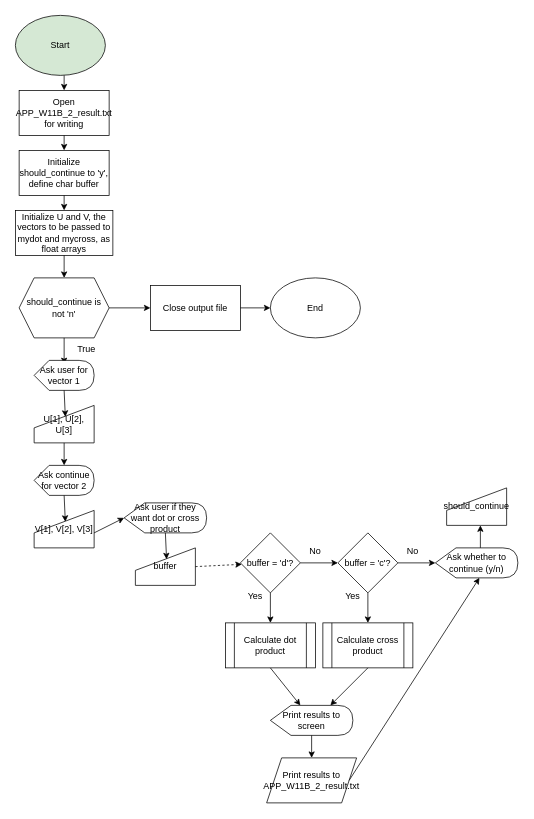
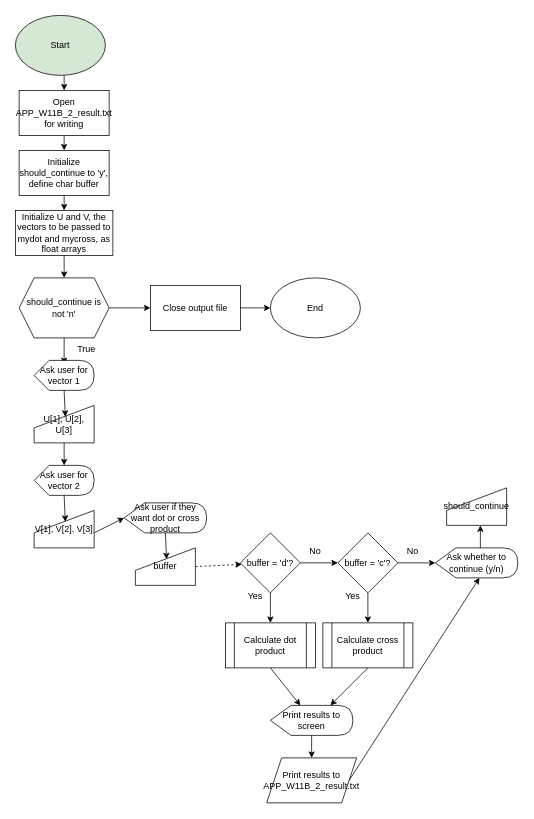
  <mxCell id="0" />
  <mxCell id="1" parent="0" />
  <mxCell id="2" value="Initialize should_continue to 'y', define char buffer" style="rounded=0;whiteSpace=wrap;html=1;" vertex="1" parent="1"><mxGeometry x="25" y="200" width="120" height="60" as="geometry" /></mxCell>
  <mxCell id="3" value="Start" style="ellipse;whiteSpace=wrap;html=1;fillColor=#d5e8d4;" vertex="1" parent="1"><mxGeometry x="20" width="120" height="80" as="geometry" y="20" /></mxCell>
  <mxCell id="4" value="should_continue is not 'n'" style="shape=hexagon;perimeter=hexagonPerimeter2;whiteSpace=wrap;html=1;fixedSize=1;" vertex="1" parent="1"><mxGeometry x="25" y="370" width="120" height="80" as="geometry" /></mxCell>
  <mxCell id="5" value="" style="endArrow=classic;html=1;rounded=0;" edge="1" parent="1"><mxGeometry width="50" height="50" relative="1" as="geometry"><mxPoint x="85" y="450" as="sourcePoint" /><mxPoint x="85" y="485" as="targetPoint" /></mxGeometry></mxCell>
  <mxCell id="6" value="True" style="text;html=1;align=center;verticalAlign=middle;whiteSpace=wrap;rounded=0;" vertex="1" parent="1"><mxGeometry x="85" y="450" width="60" height="30" as="geometry" /></mxCell>
  <mxCell id="7" value="Ask user for vector 1" style="shape=display;whiteSpace=wrap;html=1;" vertex="1" parent="1"><mxGeometry x="45" y="480" width="80" height="40" as="geometry" /></mxCell>
  <mxCell id="8" value="Initialize U and V, the vectors to be passed to mydot and mycross, as float arrays" style="rounded=0;whiteSpace=wrap;html=1;" vertex="1" parent="1"><mxGeometry x="20" y="280" width="130" height="60" as="geometry" /></mxCell>
  <mxCell id="9" value="U[1], U[2], U[3]" style="shape=manualInput;whiteSpace=wrap;html=1;" vertex="1" parent="1"><mxGeometry x="45" y="540" width="80" height="50" as="geometry" /></mxCell>
  <mxCell id="10" value="" style="endArrow=classic;html=1;rounded=0;entryX=0.52;entryY=0.303;entryDx=0;entryDy=0;entryPerimeter=0;" edge="1" parent="1" target="9"><mxGeometry width="50" height="50" relative="1" as="geometry"><mxPoint x="85" y="520" as="sourcePoint" /><mxPoint x="135" y="470" as="targetPoint" /></mxGeometry></mxCell>
- <mxCell id="11" value="Ask continue for vector 2" style="shape=display;whiteSpace=wrap;html=1;" vertex="1" parent="1"><mxGeometry x="45" y="620" width="80" height="40" as="geometry" /></mxCell>
+ <mxCell id="11" value="Ask user for vector 2" style="shape=display;whiteSpace=wrap;html=1;" vertex="1" parent="1"><mxGeometry x="45" y="620" width="80" height="40" as="geometry" /></mxCell>
  <mxCell id="12" value="V[1], V[2], V[3]" style="shape=manualInput;whiteSpace=wrap;html=1;" vertex="1" parent="1"><mxGeometry x="45" y="680" width="80" height="50" as="geometry" /></mxCell>
  <mxCell id="13" value="" style="endArrow=classic;html=1;rounded=0;entryX=0.52;entryY=0.303;entryDx=0;entryDy=0;entryPerimeter=0;" edge="1" parent="1" target="12"><mxGeometry width="50" height="50" relative="1" as="geometry"><mxPoint x="85" y="660" as="sourcePoint" /><mxPoint x="135" y="610" as="targetPoint" /></mxGeometry></mxCell>
  <mxCell id="14" value="" style="endArrow=classic;html=1;rounded=0;" edge="1" parent="1" target="11"><mxGeometry width="50" height="50" relative="1" as="geometry"><mxPoint x="85" y="590" as="sourcePoint" /><mxPoint x="135" y="540" as="targetPoint" /></mxGeometry></mxCell>
  <mxCell id="15" value="Ask user if they want dot or cross product" style="shape=display;whiteSpace=wrap;html=1;" vertex="1" parent="1"><mxGeometry x="165" y="670" width="110" height="40" as="geometry" /></mxCell>
  <mxCell id="16" value="buffer" style="shape=manualInput;whiteSpace=wrap;html=1;" vertex="1" parent="1"><mxGeometry x="180" y="730" width="80" height="50" as="geometry" /></mxCell>
  <mxCell id="17" value="" style="endArrow=classic;html=1;rounded=0;entryX=0.52;entryY=0.303;entryDx=0;entryDy=0;entryPerimeter=0;" edge="1" parent="1" target="16"><mxGeometry width="50" height="50" relative="1" as="geometry"><mxPoint x="220" y="710" as="sourcePoint" /><mxPoint x="270" y="660" as="targetPoint" /></mxGeometry></mxCell>
  <mxCell id="18" value="buffer = 'd'?" style="rhombus;whiteSpace=wrap;html=1;" vertex="1" parent="1"><mxGeometry x="320" y="710" width="80" height="80" as="geometry" /></mxCell>
  <mxCell id="19" value="" style="endArrow=classic;html=1;rounded=0;exitX=1;exitY=0.5;exitDx=0;exitDy=0;dashed=1;" edge="1" parent="1" source="16" target="18"><mxGeometry width="50" height="50" relative="1" as="geometry"><mxPoint x="220" y="780" as="sourcePoint" /><mxPoint x="270" y="730" as="targetPoint" /></mxGeometry></mxCell>
  <mxCell id="20" value="" style="endArrow=classic;html=1;rounded=0;" edge="1" parent="1"><mxGeometry width="50" height="50" relative="1" as="geometry"><mxPoint x="360" y="790" as="sourcePoint" /><mxPoint x="360" y="830" as="targetPoint" /></mxGeometry></mxCell>
  <mxCell id="21" value="" style="endArrow=classic;html=1;rounded=0;" edge="1" parent="1"><mxGeometry width="50" height="50" relative="1" as="geometry"><mxPoint x="400" y="750" as="sourcePoint" /><mxPoint x="450" y="750" as="targetPoint" /></mxGeometry></mxCell>
  <mxCell id="22" value="No" style="text;html=1;align=center;verticalAlign=middle;whiteSpace=wrap;rounded=0;" vertex="1" parent="1"><mxGeometry x="390" y="720" width="60" height="30" as="geometry" /></mxCell>
  <mxCell id="23" value="Yes" style="text;html=1;align=center;verticalAlign=middle;whiteSpace=wrap;rounded=0;" vertex="1" parent="1"><mxGeometry x="310" y="780" width="60" height="30" as="geometry" /></mxCell>
  <mxCell id="24" value="buffer = 'c'?" style="rhombus;whiteSpace=wrap;html=1;" vertex="1" parent="1"><mxGeometry x="450" y="710" width="80" height="80" as="geometry" /></mxCell>
  <mxCell id="25" value="" style="endArrow=classic;html=1;rounded=0;" edge="1" parent="1"><mxGeometry width="50" height="50" relative="1" as="geometry"><mxPoint x="490" y="790" as="sourcePoint" /><mxPoint x="490" y="830" as="targetPoint" /></mxGeometry></mxCell>
  <mxCell id="26" value="" style="endArrow=classic;html=1;rounded=0;" edge="1" parent="1"><mxGeometry width="50" height="50" relative="1" as="geometry"><mxPoint x="530" y="750" as="sourcePoint" /><mxPoint x="580" y="750" as="targetPoint" /></mxGeometry></mxCell>
  <mxCell id="27" value="No" style="text;html=1;align=center;verticalAlign=middle;whiteSpace=wrap;rounded=0;" vertex="1" parent="1"><mxGeometry x="520" y="720" width="60" height="30" as="geometry" /></mxCell>
  <mxCell id="28" value="Yes" style="text;html=1;align=center;verticalAlign=middle;whiteSpace=wrap;rounded=0;" vertex="1" parent="1"><mxGeometry x="440" y="780" width="60" height="30" as="geometry" /></mxCell>
  <mxCell id="29" value="Calculate dot product" style="shape=process;whiteSpace=wrap;html=1;backgroundOutline=1;" vertex="1" parent="1"><mxGeometry x="300" y="830" width="120" height="60" as="geometry" /></mxCell>
  <mxCell id="30" value="Calculate cross product" style="shape=process;whiteSpace=wrap;html=1;backgroundOutline=1;" vertex="1" parent="1"><mxGeometry x="430" y="830" width="120" height="60" as="geometry" /></mxCell>
  <mxCell id="31" value="" style="endArrow=classic;html=1;rounded=0;" edge="1" parent="1"><mxGeometry width="50" height="50" relative="1" as="geometry"><mxPoint x="360" y="890" as="sourcePoint" /><mxPoint x="400" y="940" as="targetPoint" /></mxGeometry></mxCell>
  <mxCell id="32" value="" style="endArrow=classic;html=1;rounded=0;" edge="1" parent="1"><mxGeometry width="50" height="50" relative="1" as="geometry"><mxPoint x="490" y="890" as="sourcePoint" /><mxPoint x="440" y="940" as="targetPoint" /></mxGeometry></mxCell>
  <mxCell id="33" value="" style="endArrow=classic;html=1;rounded=0;entryX=0;entryY=0.5;entryDx=0;entryDy=0;entryPerimeter=0;" edge="1" parent="1" target="15"><mxGeometry width="50" height="50" relative="1" as="geometry"><mxPoint x="125" y="710" as="sourcePoint" /><mxPoint x="175" y="660" as="targetPoint" /></mxGeometry></mxCell>
  <mxCell id="34" value="Open APP_W11B_2_result.txt for writing" style="rounded=0;whiteSpace=wrap;html=1;" vertex="1" parent="1"><mxGeometry x="25" y="120" width="120" height="60" as="geometry" /></mxCell>
  <mxCell id="35" value="Print results to screen" style="shape=display;whiteSpace=wrap;html=1;" vertex="1" parent="1"><mxGeometry x="360" y="940" width="110" height="40" as="geometry" /></mxCell>
  <mxCell id="36" value="Print results to APP_W11B_2_result.txt" style="shape=parallelogram;perimeter=parallelogramPerimeter;whiteSpace=wrap;html=1;fixedSize=1;" vertex="1" parent="1"><mxGeometry x="355" y="1010" width="120" height="60" as="geometry" /></mxCell>
  <mxCell id="37" value="" style="endArrow=classic;html=1;rounded=0;entryX=0.5;entryY=0;entryDx=0;entryDy=0;" edge="1" parent="1" target="36"><mxGeometry width="50" height="50" relative="1" as="geometry"><mxPoint x="415" y="980" as="sourcePoint" /><mxPoint x="465" y="930" as="targetPoint" /></mxGeometry></mxCell>
  <mxCell id="38" value="Ask whether to continue (y/n)" style="shape=display;whiteSpace=wrap;html=1;" vertex="1" parent="1"><mxGeometry x="580" y="730" width="110" height="40" as="geometry" /></mxCell>
  <mxCell id="39" value="" style="endArrow=classic;html=1;rounded=0;entryX=0;entryY=0;entryDx=58.75;entryDy=40;entryPerimeter=0;" edge="1" parent="1" target="38"><mxGeometry width="50" height="50" relative="1" as="geometry"><mxPoint x="465" y="1040" as="sourcePoint" /><mxPoint x="515" y="990" as="targetPoint" /></mxGeometry></mxCell>
  <mxCell id="40" value="should_continue" style="shape=manualInput;whiteSpace=wrap;html=1;" vertex="1" parent="1"><mxGeometry x="595" y="650" width="80" height="50" as="geometry" /></mxCell>
  <mxCell id="41" value="" style="endArrow=classic;html=1;rounded=0;" edge="1" parent="1"><mxGeometry width="50" height="50" relative="1" as="geometry"><mxPoint x="640" y="730" as="sourcePoint" /><mxPoint x="640" y="700" as="targetPoint" /></mxGeometry></mxCell>
  <mxCell id="42" value="" style="endArrow=classic;html=1;rounded=0;" edge="1" parent="1" target="43"><mxGeometry width="50" height="50" relative="1" as="geometry"><mxPoint x="145" y="410" as="sourcePoint" /><mxPoint x="190" y="410" as="targetPoint" /></mxGeometry></mxCell>
  <mxCell id="43" value="Close output file" style="rounded=0;whiteSpace=wrap;html=1;" vertex="1" parent="1"><mxGeometry x="200" y="380" width="120" height="60" as="geometry" /></mxCell>
  <mxCell id="44" value="End" style="ellipse;whiteSpace=wrap;html=1;" vertex="1" parent="1"><mxGeometry x="360" y="370" width="120" height="80" as="geometry" /></mxCell>
  <mxCell id="45" value="" style="endArrow=classic;html=1;rounded=0;entryX=0;entryY=0.5;entryDx=0;entryDy=0;" edge="1" parent="1" target="44"><mxGeometry width="50" height="50" relative="1" as="geometry"><mxPoint x="320" y="410" as="sourcePoint" /><mxPoint x="370" y="360" as="targetPoint" /></mxGeometry></mxCell>
  <mxCell id="46" value="" style="endArrow=classic;html=1;rounded=0;entryX=0.5;entryY=0;entryDx=0;entryDy=0;" edge="1" parent="1" target="34"><mxGeometry width="50" height="50" relative="1" as="geometry"><mxPoint x="85" y="100" as="sourcePoint" /><mxPoint x="135" y="50" as="targetPoint" /></mxGeometry></mxCell>
  <mxCell id="47" value="" style="endArrow=classic;html=1;rounded=0;entryX=0.5;entryY=0;entryDx=0;entryDy=0;" edge="1" parent="1" target="2"><mxGeometry width="50" height="50" relative="1" as="geometry"><mxPoint x="85" y="180" as="sourcePoint" /><mxPoint x="135" y="130" as="targetPoint" /></mxGeometry></mxCell>
  <mxCell id="48" value="" style="endArrow=classic;html=1;rounded=0;entryX=0.5;entryY=0;entryDx=0;entryDy=0;" edge="1" parent="1" target="8"><mxGeometry width="50" height="50" relative="1" as="geometry"><mxPoint x="85" y="260" as="sourcePoint" /><mxPoint x="135" y="210" as="targetPoint" /></mxGeometry></mxCell>
  <mxCell id="49" value="" style="endArrow=classic;html=1;rounded=0;entryX=0.5;entryY=0;entryDx=0;entryDy=0;" edge="1" parent="1" target="4"><mxGeometry width="50" height="50" relative="1" as="geometry"><mxPoint x="85" y="340" as="sourcePoint" /><mxPoint x="135" y="290" as="targetPoint" /></mxGeometry></mxCell>
